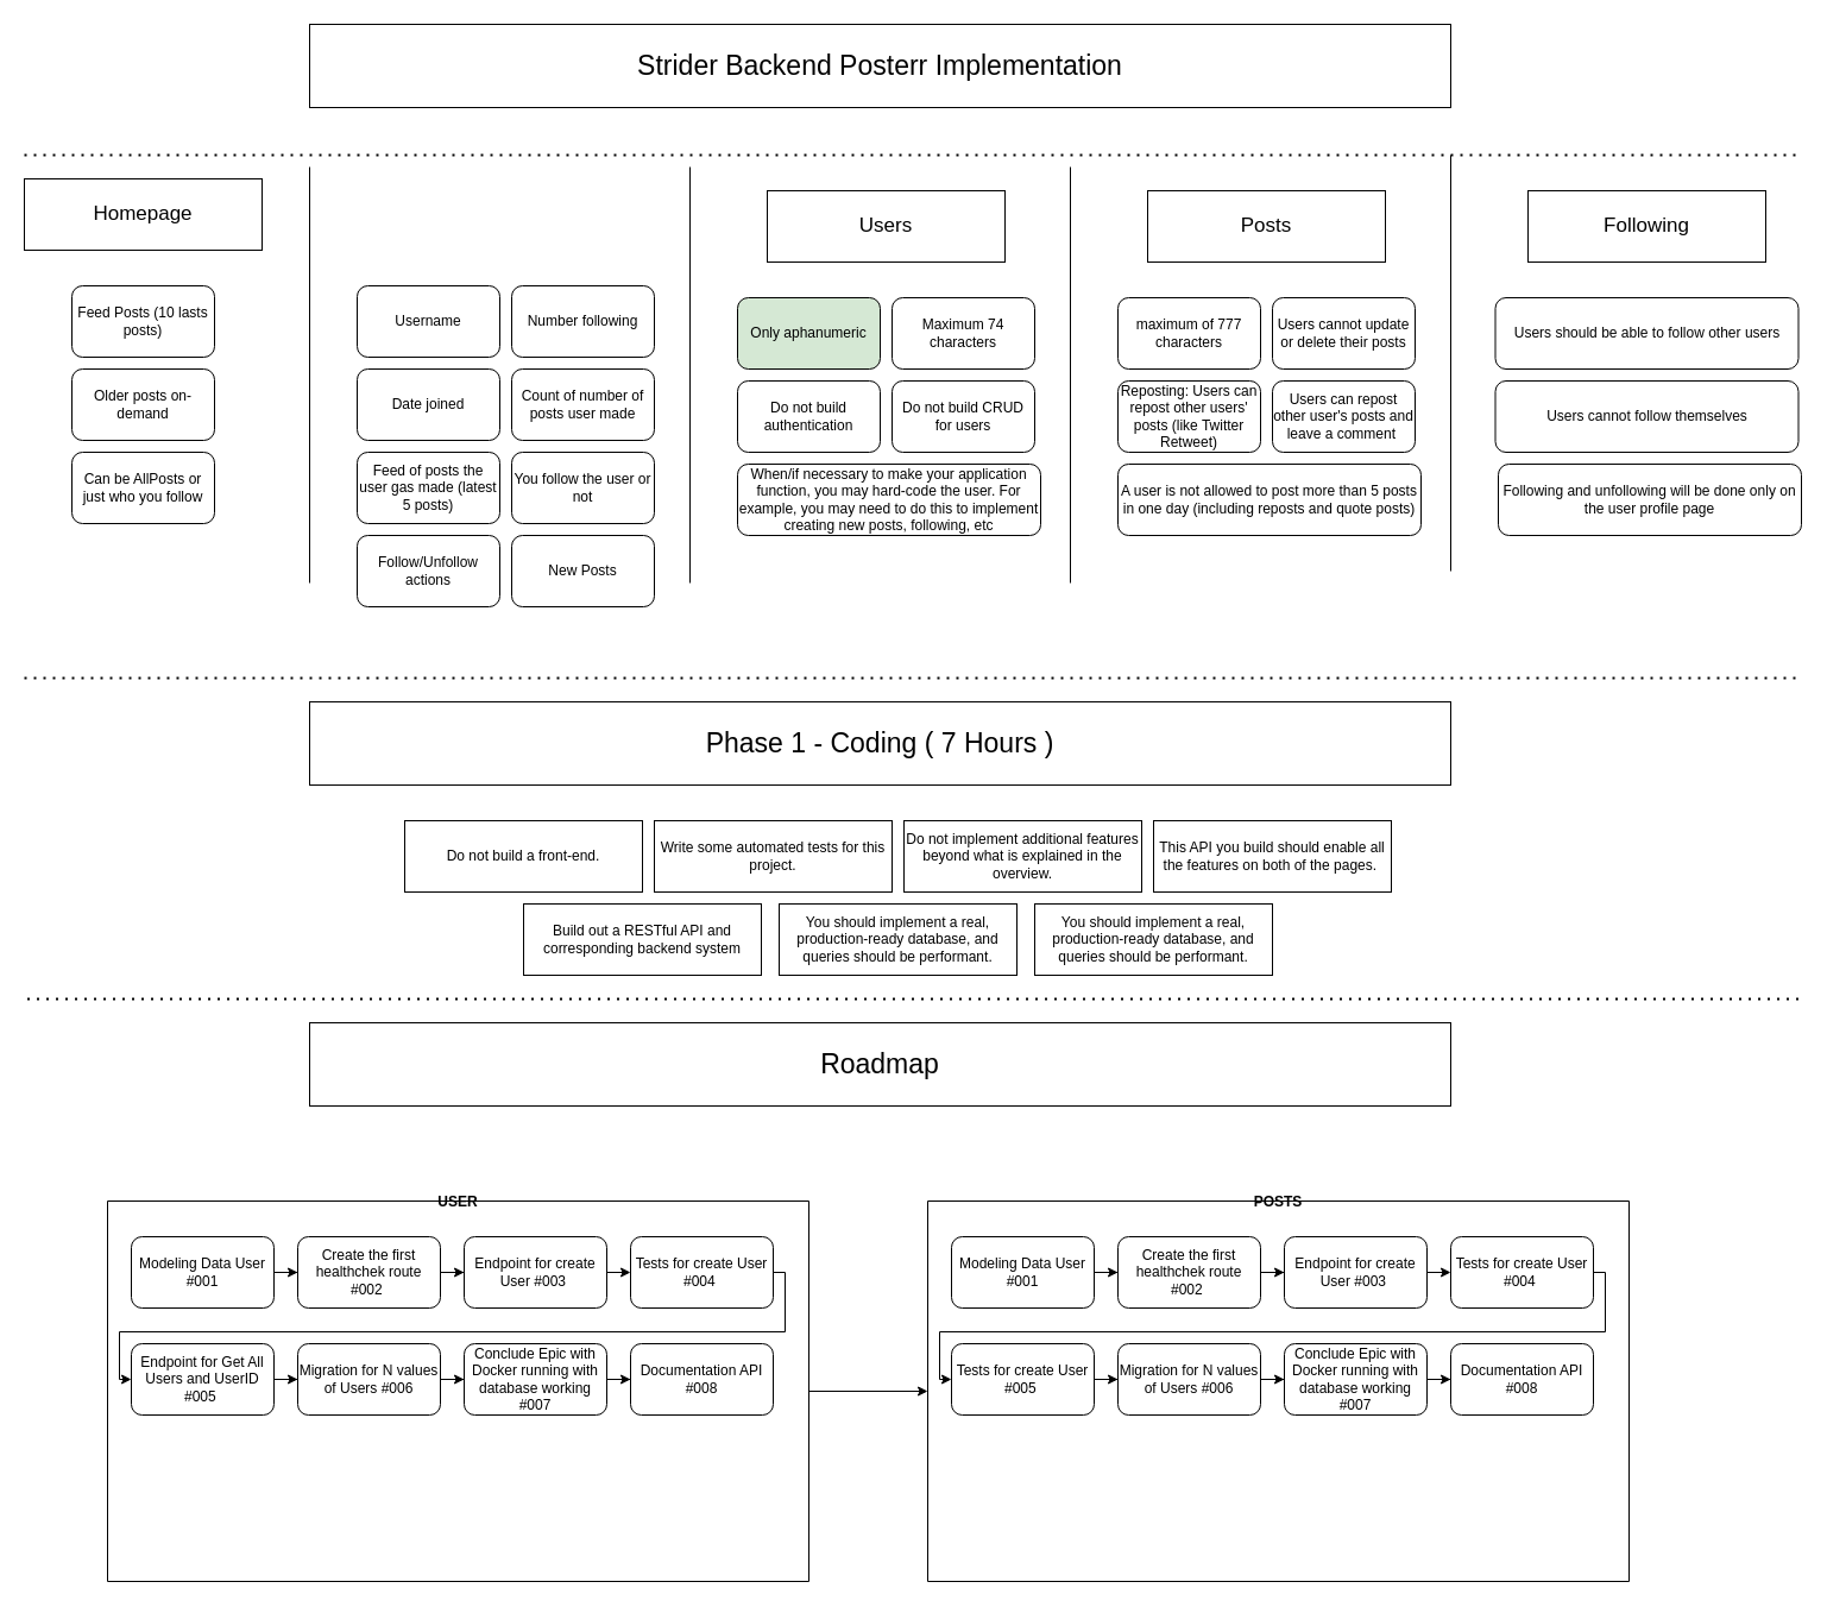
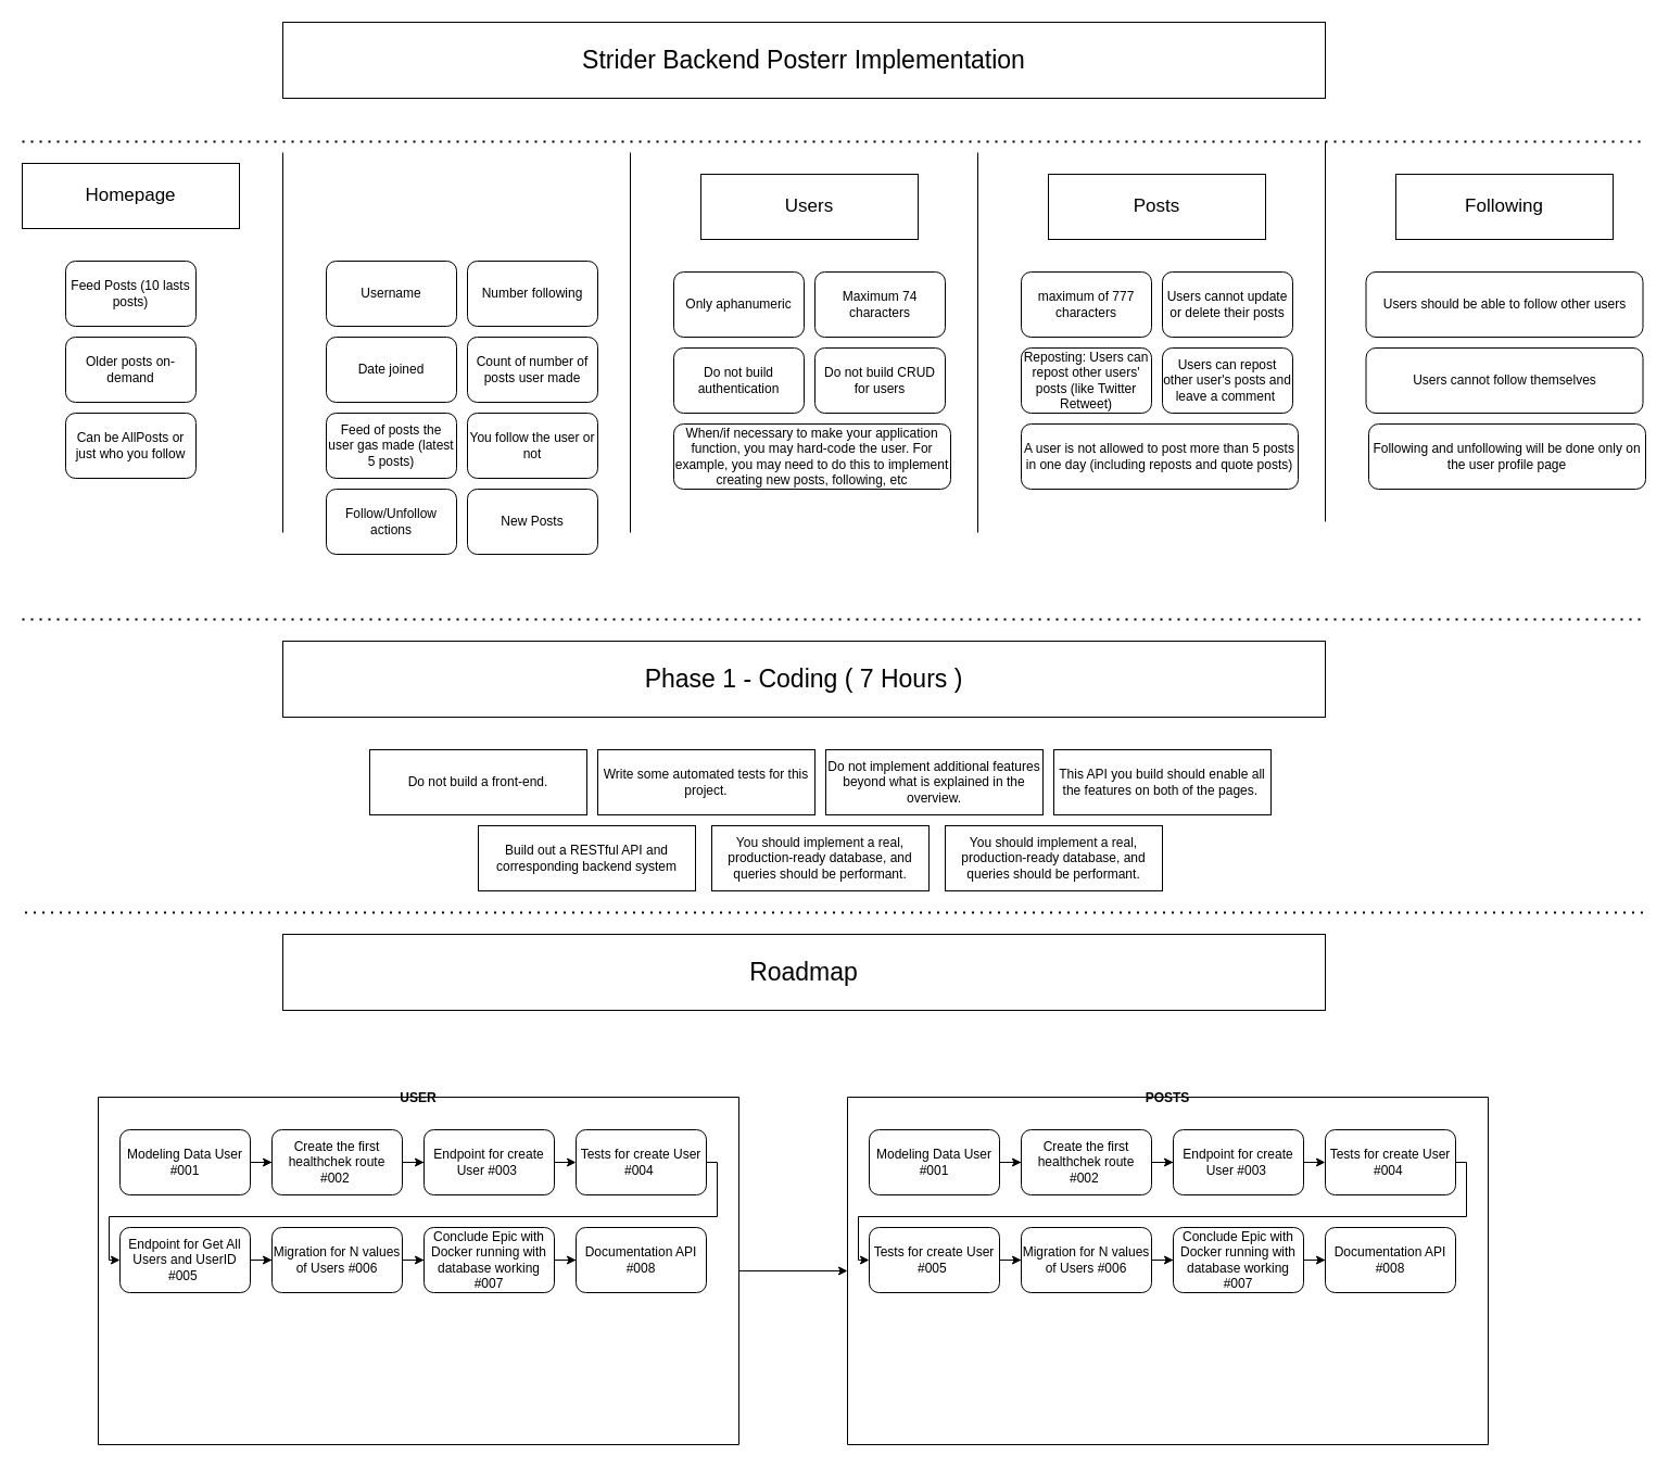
  <mxCell id="0" />
  <mxCell id="1" parent="0" />
  <mxCell id="2" value="&lt;font style=&quot;font-size: 23px&quot;&gt;Strider Backend Posterr Implementation&lt;/font&gt;" style="rounded=0;whiteSpace=wrap;html=1;" parent="1" vertex="1"><mxGeometry x="260" y="20" width="960" height="70" as="geometry" /></mxCell>
  <mxCell id="3" value="" style="endArrow=none;dashed=1;html=1;dashPattern=1 3;strokeWidth=2;" parent="1" edge="1"><mxGeometry width="50" height="50" relative="1" as="geometry"><mxPoint x="20" y="130" as="sourcePoint" /><mxPoint x="1510" y="130" as="targetPoint" /></mxGeometry></mxCell>
  <mxCell id="4" value="&lt;span style=&quot;font-size: 17px&quot;&gt;Homepage&lt;/span&gt;" style="rounded=0;whiteSpace=wrap;html=1;" parent="1" vertex="1"><mxGeometry x="20" y="150" width="200" height="60" as="geometry" /></mxCell>
  <mxCell id="5" value="" style="endArrow=none;html=1;" parent="1" edge="1"><mxGeometry width="50" height="50" relative="1" as="geometry"><mxPoint x="260" y="490" as="sourcePoint" /><mxPoint x="260" y="140" as="targetPoint" /></mxGeometry></mxCell>
  <mxCell id="6" value="Feed Posts (10 lasts posts)" style="rounded=1;whiteSpace=wrap;html=1;" parent="1" vertex="1"><mxGeometry x="60" y="240" width="120" height="60" as="geometry" /></mxCell>
  <mxCell id="7" value="Older posts on-demand" style="rounded=1;whiteSpace=wrap;html=1;" parent="1" vertex="1"><mxGeometry x="60" y="310" width="120" height="60" as="geometry" /></mxCell>
  <mxCell id="8" value="Can be AllPosts or just who you follow" style="rounded=1;whiteSpace=wrap;html=1;" parent="1" vertex="1"><mxGeometry x="60" y="380" width="120" height="60" as="geometry" /></mxCell>
  <mxCell id="9" value="Username" style="rounded=1;whiteSpace=wrap;html=1;" parent="1" vertex="1"><mxGeometry x="300" y="240" width="120" height="60" as="geometry" /></mxCell>
  <mxCell id="10" value="Date joined" style="rounded=1;whiteSpace=wrap;html=1;" parent="1" vertex="1"><mxGeometry x="300" y="310" width="120" height="60" as="geometry" /></mxCell>
  <mxCell id="11" value="Number following" style="rounded=1;whiteSpace=wrap;html=1;" parent="1" vertex="1"><mxGeometry x="430" y="240" width="120" height="60" as="geometry" /></mxCell>
  <mxCell id="12" value="Count of number of posts user made" style="rounded=1;whiteSpace=wrap;html=1;" parent="1" vertex="1"><mxGeometry x="430" y="310" width="120" height="60" as="geometry" /></mxCell>
  <mxCell id="13" value="Feed of posts the user gas made (latest 5 posts)" style="rounded=1;whiteSpace=wrap;html=1;" parent="1" vertex="1"><mxGeometry x="300" y="380" width="120" height="60" as="geometry" /></mxCell>
  <mxCell id="14" value="Follow/Unfollow actions" style="rounded=1;whiteSpace=wrap;html=1;" parent="1" vertex="1"><mxGeometry x="300" y="450" width="120" height="60" as="geometry" /></mxCell>
  <mxCell id="15" value="You follow the user or not" style="rounded=1;whiteSpace=wrap;html=1;" parent="1" vertex="1"><mxGeometry x="430" y="380" width="120" height="60" as="geometry" /></mxCell>
  <mxCell id="16" value="New Posts" style="rounded=1;whiteSpace=wrap;html=1;" parent="1" vertex="1"><mxGeometry x="430" y="450" width="120" height="60" as="geometry" /></mxCell>
  <mxCell id="17" value="&lt;span style=&quot;font-size: 17px&quot;&gt;Users&lt;/span&gt;" style="rounded=0;whiteSpace=wrap;html=1;" parent="1" vertex="1"><mxGeometry x="645" y="160" width="200" height="60" as="geometry" /></mxCell>
  <mxCell id="18" value="" style="endArrow=none;html=1;" parent="1" edge="1"><mxGeometry width="50" height="50" relative="1" as="geometry"><mxPoint x="580" y="490" as="sourcePoint" /><mxPoint x="580" y="140" as="targetPoint" /></mxGeometry></mxCell>
- <mxCell id="19" value="Only aphanumeric" style="rounded=1;whiteSpace=wrap;html=1;fillColor=#d5e8d4;" parent="1" vertex="1"><mxGeometry x="620" y="250" width="120" height="60" as="geometry" /></mxCell>
+ <mxCell id="19" value="Only aphanumeric" style="rounded=1;whiteSpace=wrap;html=1;" parent="1" vertex="1"><mxGeometry x="620" y="250" width="120" height="60" as="geometry" /></mxCell>
  <mxCell id="20" value="Do not build authentication" style="rounded=1;whiteSpace=wrap;html=1;" parent="1" vertex="1"><mxGeometry x="620" y="320" width="120" height="60" as="geometry" /></mxCell>
  <mxCell id="21" value="Maximum 74 characters" style="rounded=1;whiteSpace=wrap;html=1;" parent="1" vertex="1"><mxGeometry x="750" y="250" width="120" height="60" as="geometry" /></mxCell>
  <mxCell id="22" value="Do not build CRUD for users" style="rounded=1;whiteSpace=wrap;html=1;" parent="1" vertex="1"><mxGeometry x="750" y="320" width="120" height="60" as="geometry" /></mxCell>
  <mxCell id="23" value="When/if necessary to make your application function, you may hard-code the user. For example, you may need to do this to implement creating new posts, following, etc" style="rounded=1;whiteSpace=wrap;html=1;" parent="1" vertex="1"><mxGeometry x="620" y="390" width="255" height="60" as="geometry" /></mxCell>
  <mxCell id="24" value="" style="endArrow=none;html=1;" parent="1" edge="1"><mxGeometry width="50" height="50" relative="1" as="geometry"><mxPoint x="900" y="490" as="sourcePoint" /><mxPoint x="900" y="140" as="targetPoint" /></mxGeometry></mxCell>
  <mxCell id="25" value="&lt;span style=&quot;font-size: 17px&quot;&gt;Posts&lt;/span&gt;" style="rounded=0;whiteSpace=wrap;html=1;" parent="1" vertex="1"><mxGeometry x="965" y="160" width="200" height="60" as="geometry" /></mxCell>
  <mxCell id="26" value="maximum of 777 characters" style="rounded=1;whiteSpace=wrap;html=1;" parent="1" vertex="1"><mxGeometry x="940" y="250" width="120" height="60" as="geometry" /></mxCell>
  <mxCell id="27" value="Reposting: Users can repost other users' posts (like Twitter Retweet)" style="rounded=1;whiteSpace=wrap;html=1;" parent="1" vertex="1"><mxGeometry x="940" y="320" width="120" height="60" as="geometry" /></mxCell>
  <mxCell id="28" value="Users cannot update or delete their posts" style="rounded=1;whiteSpace=wrap;html=1;" parent="1" vertex="1"><mxGeometry x="1070" y="250" width="120" height="60" as="geometry" /></mxCell>
  <mxCell id="29" value="Users can repost other user's posts and leave a comment&amp;nbsp;" style="rounded=1;whiteSpace=wrap;html=1;" parent="1" vertex="1"><mxGeometry x="1070" y="320" width="120" height="60" as="geometry" /></mxCell>
  <mxCell id="30" value="A user is not allowed to post more than 5 posts in one day (including reposts and quote posts)" style="rounded=1;whiteSpace=wrap;html=1;" parent="1" vertex="1"><mxGeometry x="940" y="390" width="255" height="60" as="geometry" /></mxCell>
  <mxCell id="31" value="" style="endArrow=none;html=1;" parent="1" edge="1"><mxGeometry width="50" height="50" relative="1" as="geometry"><mxPoint x="1220" y="480" as="sourcePoint" /><mxPoint x="1220" y="130" as="targetPoint" /></mxGeometry></mxCell>
  <mxCell id="32" value="&lt;span style=&quot;font-size: 17px&quot;&gt;Following&lt;/span&gt;" style="rounded=0;whiteSpace=wrap;html=1;" parent="1" vertex="1"><mxGeometry x="1285" y="160" width="200" height="60" as="geometry" /></mxCell>
  <mxCell id="33" value="Following and unfollowing will be done only on the user profile page" style="rounded=1;whiteSpace=wrap;html=1;" parent="1" vertex="1"><mxGeometry x="1260" y="390" width="255" height="60" as="geometry" /></mxCell>
  <mxCell id="34" value="Users cannot follow themselves" style="rounded=1;whiteSpace=wrap;html=1;" parent="1" vertex="1"><mxGeometry x="1257.5" y="320" width="255" height="60" as="geometry" /></mxCell>
  <mxCell id="35" value="Users should be able to follow other users" style="rounded=1;whiteSpace=wrap;html=1;" parent="1" vertex="1"><mxGeometry x="1257.5" y="250" width="255" height="60" as="geometry" /></mxCell>
  <mxCell id="36" value="" style="endArrow=none;dashed=1;html=1;dashPattern=1 3;strokeWidth=2;" parent="1" edge="1"><mxGeometry width="50" height="50" relative="1" as="geometry"><mxPoint x="20" y="570" as="sourcePoint" /><mxPoint x="1510" y="570" as="targetPoint" /></mxGeometry></mxCell>
  <mxCell id="37" value="&lt;font style=&quot;font-size: 23px&quot;&gt;Phase 1 - Coding ( 7 Hours )&lt;/font&gt;" style="rounded=0;whiteSpace=wrap;html=1;" parent="1" vertex="1"><mxGeometry x="260" y="590" width="960" height="70" as="geometry" /></mxCell>
  <mxCell id="38" value="Build out a RESTful API and corresponding backend system" style="rounded=0;whiteSpace=wrap;html=1;" parent="1" vertex="1"><mxGeometry x="440" y="760" width="200" height="60" as="geometry" /></mxCell>
  <mxCell id="39" value="Do not build a front-end." style="rounded=0;whiteSpace=wrap;html=1;" parent="1" vertex="1"><mxGeometry x="340" y="690" width="200" height="60" as="geometry" /></mxCell>
  <mxCell id="40" value="Write some automated tests for this project." style="rounded=0;whiteSpace=wrap;html=1;" parent="1" vertex="1"><mxGeometry x="550" y="690" width="200" height="60" as="geometry" /></mxCell>
  <mxCell id="41" value="You should implement a real, production-ready database, and queries should be performant." style="rounded=0;whiteSpace=wrap;html=1;" parent="1" vertex="1"><mxGeometry x="655" y="760" width="200" height="60" as="geometry" /></mxCell>
  <mxCell id="42" value="Do not implement additional features beyond what is explained in the overview." style="rounded=0;whiteSpace=wrap;html=1;" parent="1" vertex="1"><mxGeometry x="760" y="690" width="200" height="60" as="geometry" /></mxCell>
  <mxCell id="43" value="This API you build should enable all the features on both of the pages.&amp;nbsp;" style="rounded=0;whiteSpace=wrap;html=1;" parent="1" vertex="1"><mxGeometry x="970" y="690" width="200" height="60" as="geometry" /></mxCell>
  <mxCell id="44" value="You should implement a real, production-ready database, and queries should be performant." style="rounded=0;whiteSpace=wrap;html=1;" parent="1" vertex="1"><mxGeometry x="870" y="760" width="200" height="60" as="geometry" /></mxCell>
  <mxCell id="45" value="" style="endArrow=none;dashed=1;html=1;dashPattern=1 3;strokeWidth=2;" parent="1" edge="1"><mxGeometry width="50" height="50" relative="1" as="geometry"><mxPoint x="22.5" y="840" as="sourcePoint" /><mxPoint x="1512.5" y="840" as="targetPoint" /></mxGeometry></mxCell>
  <mxCell id="46" value="&lt;span style=&quot;font-size: 23px&quot;&gt;Roadmap&lt;/span&gt;" style="rounded=0;whiteSpace=wrap;html=1;" parent="1" vertex="1"><mxGeometry x="260" y="860" width="960" height="70" as="geometry" /></mxCell>
  <mxCell id="47" style="edgeStyle=orthogonalEdgeStyle;rounded=0;orthogonalLoop=1;jettySize=auto;html=1;entryX=0;entryY=0.5;entryDx=0;entryDy=0;" parent="1" source="48" target="64" edge="1"><mxGeometry relative="1" as="geometry" /></mxCell>
  <mxCell id="48" value="USER" style="swimlane;startSize=0;" parent="1" vertex="1"><mxGeometry x="90" y="1010" width="590" height="320" as="geometry"><mxRectangle x="110" y="1120" width="70" height="20" as="alternateBounds" /></mxGeometry></mxCell>
  <mxCell id="49" style="edgeStyle=orthogonalEdgeStyle;rounded=0;orthogonalLoop=1;jettySize=auto;html=1;entryX=0;entryY=0.5;entryDx=0;entryDy=0;" parent="48" source="50" target="52" edge="1"><mxGeometry relative="1" as="geometry" /></mxCell>
  <mxCell id="50" value="&lt;span&gt;Modeling Data User #001&lt;/span&gt;" style="rounded=1;whiteSpace=wrap;html=1;" parent="48" vertex="1"><mxGeometry x="20" y="30" width="120" height="60" as="geometry" /></mxCell>
  <mxCell id="51" style="edgeStyle=orthogonalEdgeStyle;rounded=0;orthogonalLoop=1;jettySize=auto;html=1;entryX=0;entryY=0.5;entryDx=0;entryDy=0;" parent="48" source="52" target="54" edge="1"><mxGeometry relative="1" as="geometry" /></mxCell>
  <mxCell id="52" value="Create the first healthchek route #002&amp;nbsp;" style="rounded=1;whiteSpace=wrap;html=1;" parent="48" vertex="1"><mxGeometry x="160" y="30" width="120" height="60" as="geometry" /></mxCell>
  <mxCell id="53" style="edgeStyle=orthogonalEdgeStyle;rounded=0;orthogonalLoop=1;jettySize=auto;html=1;entryX=0;entryY=0.5;entryDx=0;entryDy=0;" parent="48" source="54" edge="1"><mxGeometry relative="1" as="geometry"><mxPoint x="440.0" y="60" as="targetPoint" /></mxGeometry></mxCell>
  <mxCell id="54" value="Endpoint for create User #003&amp;nbsp;" style="rounded=1;whiteSpace=wrap;html=1;" parent="48" vertex="1"><mxGeometry x="300" y="30" width="120" height="60" as="geometry" /></mxCell>
  <mxCell id="55" style="edgeStyle=orthogonalEdgeStyle;rounded=0;orthogonalLoop=1;jettySize=auto;html=1;entryX=0;entryY=0.5;entryDx=0;entryDy=0;" parent="48" source="56" target="58" edge="1"><mxGeometry relative="1" as="geometry"><Array as="points"><mxPoint x="570" y="60" /><mxPoint x="570" y="110" /><mxPoint x="10" y="110" /><mxPoint x="10" y="150" /></Array></mxGeometry></mxCell>
  <mxCell id="56" value="Tests for create User #004&amp;nbsp;" style="rounded=1;whiteSpace=wrap;html=1;" parent="48" vertex="1"><mxGeometry x="440" y="30" width="120" height="60" as="geometry" /></mxCell>
  <mxCell id="57" style="edgeStyle=orthogonalEdgeStyle;rounded=0;orthogonalLoop=1;jettySize=auto;html=1;entryX=0;entryY=0.5;entryDx=0;entryDy=0;" parent="48" source="58" target="60" edge="1"><mxGeometry relative="1" as="geometry" /></mxCell>
  <mxCell id="58" value="Endpoint for Get All Users and UserID #005&amp;nbsp;" style="rounded=1;whiteSpace=wrap;html=1;" parent="48" vertex="1"><mxGeometry x="20" y="120" width="120" height="60" as="geometry" /></mxCell>
  <mxCell id="59" style="edgeStyle=orthogonalEdgeStyle;rounded=0;orthogonalLoop=1;jettySize=auto;html=1;entryX=0;entryY=0.5;entryDx=0;entryDy=0;" parent="48" source="60" target="62" edge="1"><mxGeometry relative="1" as="geometry" /></mxCell>
  <mxCell id="60" value="Migration for N values of Users #006" style="rounded=1;whiteSpace=wrap;html=1;" parent="48" vertex="1"><mxGeometry x="160" y="120" width="120" height="60" as="geometry" /></mxCell>
  <mxCell id="61" style="edgeStyle=orthogonalEdgeStyle;rounded=0;orthogonalLoop=1;jettySize=auto;html=1;entryX=0;entryY=0.5;entryDx=0;entryDy=0;" parent="48" source="62" target="63" edge="1"><mxGeometry relative="1" as="geometry" /></mxCell>
  <mxCell id="62" value="Conclude Epic with Docker running with database working #007" style="rounded=1;whiteSpace=wrap;html=1;" parent="48" vertex="1"><mxGeometry x="300" y="120" width="120" height="60" as="geometry" /></mxCell>
  <mxCell id="63" value="Documentation API #008" style="rounded=1;whiteSpace=wrap;html=1;" parent="48" vertex="1"><mxGeometry x="440" y="120" width="120" height="60" as="geometry" /></mxCell>
  <mxCell id="64" value="POSTS" style="swimlane;startSize=0;" parent="1" vertex="1"><mxGeometry x="780" y="1010" width="590" height="320" as="geometry"><mxRectangle x="800" y="1120" width="70" height="20" as="alternateBounds" /></mxGeometry></mxCell>
  <mxCell id="65" style="edgeStyle=orthogonalEdgeStyle;rounded=0;orthogonalLoop=1;jettySize=auto;html=1;entryX=0;entryY=0.5;entryDx=0;entryDy=0;" parent="64" source="66" target="68" edge="1"><mxGeometry relative="1" as="geometry" /></mxCell>
  <mxCell id="66" value="&lt;span&gt;Modeling Data User #001&lt;/span&gt;" style="rounded=1;whiteSpace=wrap;html=1;" parent="64" vertex="1"><mxGeometry x="20" y="30" width="120" height="60" as="geometry" /></mxCell>
  <mxCell id="67" style="edgeStyle=orthogonalEdgeStyle;rounded=0;orthogonalLoop=1;jettySize=auto;html=1;entryX=0;entryY=0.5;entryDx=0;entryDy=0;" parent="64" source="68" target="70" edge="1"><mxGeometry relative="1" as="geometry" /></mxCell>
  <mxCell id="68" value="Create the first healthchek route #002&amp;nbsp;" style="rounded=1;whiteSpace=wrap;html=1;" parent="64" vertex="1"><mxGeometry x="160" y="30" width="120" height="60" as="geometry" /></mxCell>
  <mxCell id="69" style="edgeStyle=orthogonalEdgeStyle;rounded=0;orthogonalLoop=1;jettySize=auto;html=1;entryX=0;entryY=0.5;entryDx=0;entryDy=0;" parent="64" source="70" edge="1"><mxGeometry relative="1" as="geometry"><mxPoint x="440.0" y="60" as="targetPoint" /></mxGeometry></mxCell>
  <mxCell id="70" value="Endpoint for create User #003&amp;nbsp;" style="rounded=1;whiteSpace=wrap;html=1;" parent="64" vertex="1"><mxGeometry x="300" y="30" width="120" height="60" as="geometry" /></mxCell>
  <mxCell id="71" style="edgeStyle=orthogonalEdgeStyle;rounded=0;orthogonalLoop=1;jettySize=auto;html=1;entryX=0;entryY=0.5;entryDx=0;entryDy=0;" parent="64" source="72" target="74" edge="1"><mxGeometry relative="1" as="geometry"><Array as="points"><mxPoint x="570" y="60" /><mxPoint x="570" y="110" /><mxPoint x="10" y="110" /><mxPoint x="10" y="150" /></Array></mxGeometry></mxCell>
  <mxCell id="72" value="Tests for create User #004&amp;nbsp;" style="rounded=1;whiteSpace=wrap;html=1;" parent="64" vertex="1"><mxGeometry x="440" y="30" width="120" height="60" as="geometry" /></mxCell>
  <mxCell id="73" style="edgeStyle=orthogonalEdgeStyle;rounded=0;orthogonalLoop=1;jettySize=auto;html=1;entryX=0;entryY=0.5;entryDx=0;entryDy=0;" parent="64" source="74" target="76" edge="1"><mxGeometry relative="1" as="geometry" /></mxCell>
  <mxCell id="74" value="Tests for create User #005&amp;nbsp;" style="rounded=1;whiteSpace=wrap;html=1;" parent="64" vertex="1"><mxGeometry x="20" y="120" width="120" height="60" as="geometry" /></mxCell>
  <mxCell id="75" style="edgeStyle=orthogonalEdgeStyle;rounded=0;orthogonalLoop=1;jettySize=auto;html=1;entryX=0;entryY=0.5;entryDx=0;entryDy=0;" parent="64" source="76" target="78" edge="1"><mxGeometry relative="1" as="geometry" /></mxCell>
  <mxCell id="76" value="Migration for N values of Users #006" style="rounded=1;whiteSpace=wrap;html=1;" parent="64" vertex="1"><mxGeometry x="160" y="120" width="120" height="60" as="geometry" /></mxCell>
  <mxCell id="77" style="edgeStyle=orthogonalEdgeStyle;rounded=0;orthogonalLoop=1;jettySize=auto;html=1;entryX=0;entryY=0.5;entryDx=0;entryDy=0;" parent="64" source="78" target="79" edge="1"><mxGeometry relative="1" as="geometry" /></mxCell>
  <mxCell id="78" value="Conclude Epic with Docker running with database working #007" style="rounded=1;whiteSpace=wrap;html=1;" parent="64" vertex="1"><mxGeometry x="300" y="120" width="120" height="60" as="geometry" /></mxCell>
  <mxCell id="79" value="Documentation API #008" style="rounded=1;whiteSpace=wrap;html=1;" parent="64" vertex="1"><mxGeometry x="440" y="120" width="120" height="60" as="geometry" /></mxCell>
